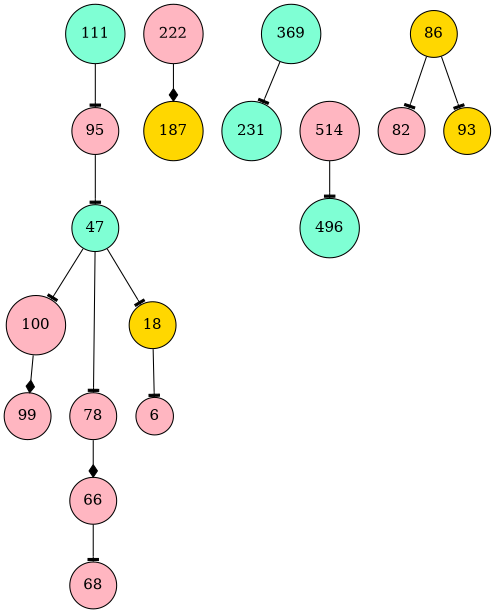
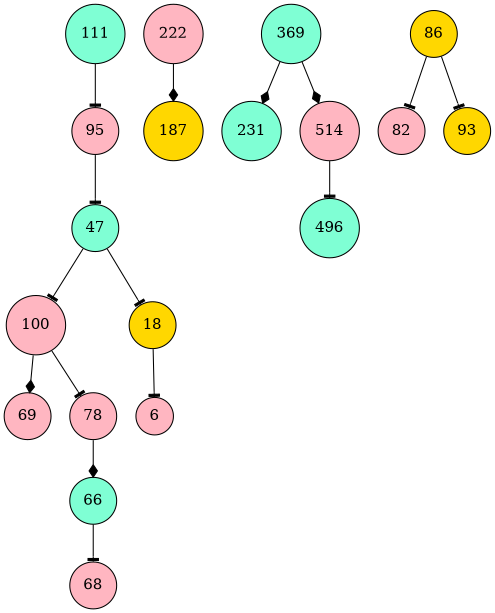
  digraph {
    node [color=black fillcolor=lightpink shape=circle style=filled]
    edge [arrowhead=tee color=black]
    111 [fillcolor=aquamarine]
    95
    47 [fillcolor=aquamarine]
    187 [fillcolor=gold]
    222
    100
    18 [fillcolor=gold]
    78
-   99
+   99 [label=69]
    369 [fillcolor=aquamarine]
    231 [fillcolor=aquamarine]
    514
    6
-   66
+   66 [fillcolor=aquamarine]
    68
    86 [fillcolor=gold]
    82
    93 [fillcolor=gold]
    496 [fillcolor=aquamarine]
    111 -> 95
    95 -> 47
    47 -> 100
    47 -> 18
-   47 -> 78
+   100 -> 78
    222 -> 187 [arrowhead=diamond]
    100 -> 99 [arrowhead=diamond]
    18 -> 6
    78 -> 66 [arrowhead=diamond]
-   369 -> 231
+   369 -> 231 [arrowhead=diamond]
+   369 -> 514 [arrowhead=diamond]
    514 -> 496
    66 -> 68
    86 -> 82
    86 -> 93
  }
